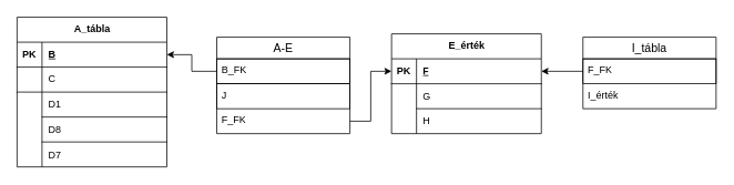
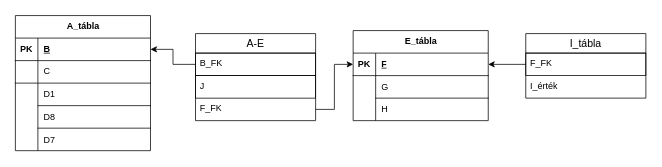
  <mxCell id="0" />
  <mxCell id="1" parent="0" />
  <mxCell id="2" value="A_tábla" style="shape=table;startSize=30;container=1;collapsible=1;childLayout=tableLayout;fixedRows=1;rowLines=0;fontStyle=1;align=center;resizeLast=1;html=1;" vertex="1" parent="1"><mxGeometry x="20" y="20" width="180" height="180" as="geometry" /></mxCell>
  <mxCell id="3" value="" style="shape=tableRow;horizontal=0;startSize=0;swimlaneHead=0;swimlaneBody=0;fillColor=none;collapsible=0;dropTarget=0;points=[[0,0.5],[1,0.5]];portConstraint=eastwest;top=0;left=0;right=0;bottom=1;" vertex="1" parent="2"><mxGeometry y="30" width="180" height="30" as="geometry" /></mxCell>
  <mxCell id="4" value="PK" style="shape=partialRectangle;connectable=0;fillColor=none;top=0;left=0;bottom=0;right=0;fontStyle=1;overflow=hidden;whiteSpace=wrap;html=1;" vertex="1" parent="3"><mxGeometry width="30" height="30" as="geometry"><mxRectangle width="30" height="30" as="alternateBounds" /></mxGeometry></mxCell>
  <mxCell id="5" value="B" style="shape=partialRectangle;connectable=0;fillColor=none;top=0;left=0;bottom=0;right=0;align=left;spacingLeft=6;fontStyle=5;overflow=hidden;whiteSpace=wrap;html=1;" vertex="1" parent="3"><mxGeometry x="30" width="150" height="30" as="geometry"><mxRectangle width="150" height="30" as="alternateBounds" /></mxGeometry></mxCell>
  <mxCell id="6" value="" style="shape=tableRow;horizontal=0;startSize=0;swimlaneHead=0;swimlaneBody=0;fillColor=none;collapsible=0;dropTarget=0;points=[[0,0.5],[1,0.5]];portConstraint=eastwest;top=0;left=0;right=0;bottom=1;" vertex="1" parent="2"><mxGeometry y="60" width="180" height="30" as="geometry" /></mxCell>
  <mxCell id="7" value="" style="shape=partialRectangle;connectable=0;fillColor=none;top=0;left=0;bottom=0;right=0;editable=1;overflow=hidden;whiteSpace=wrap;html=1;" vertex="1" parent="6"><mxGeometry width="30" height="30" as="geometry"><mxRectangle width="30" height="30" as="alternateBounds" /></mxGeometry></mxCell>
  <mxCell id="8" value="C" style="shape=partialRectangle;connectable=0;fillColor=none;top=0;left=0;bottom=0;right=0;align=left;spacingLeft=6;overflow=hidden;whiteSpace=wrap;html=1;strokeColor=default;" vertex="1" parent="6"><mxGeometry x="30" width="150" height="30" as="geometry"><mxRectangle width="150" height="30" as="alternateBounds" /></mxGeometry></mxCell>
  <mxCell id="9" value="" style="shape=tableRow;horizontal=0;startSize=0;swimlaneHead=0;swimlaneBody=0;fillColor=none;collapsible=0;dropTarget=0;points=[[0,0.5],[1,0.5]];portConstraint=eastwest;top=0;left=0;right=0;bottom=0;" vertex="1" parent="2"><mxGeometry y="90" width="180" height="30" as="geometry" /></mxCell>
  <mxCell id="10" value="" style="shape=partialRectangle;connectable=0;fillColor=none;top=0;left=0;bottom=0;right=0;editable=1;overflow=hidden;whiteSpace=wrap;html=1;" vertex="1" parent="9"><mxGeometry width="30" height="30" as="geometry"><mxRectangle width="30" height="30" as="alternateBounds" /></mxGeometry></mxCell>
  <mxCell id="11" value="D1" style="shape=partialRectangle;connectable=0;fillColor=none;top=0;left=0;bottom=1;right=0;align=left;spacingLeft=6;overflow=hidden;whiteSpace=wrap;html=1;" vertex="1" parent="9"><mxGeometry x="30" width="150" height="30" as="geometry"><mxRectangle width="150" height="30" as="alternateBounds" /></mxGeometry></mxCell>
  <mxCell id="12" value="" style="shape=tableRow;horizontal=0;startSize=0;swimlaneHead=0;swimlaneBody=0;fillColor=none;collapsible=0;dropTarget=0;points=[[0,0.5],[1,0.5]];portConstraint=eastwest;top=0;left=0;right=0;bottom=0;" vertex="1" parent="2"><mxGeometry y="120" width="180" height="30" as="geometry" /></mxCell>
  <mxCell id="13" value="" style="shape=partialRectangle;connectable=0;fillColor=none;top=0;left=0;bottom=0;right=0;editable=1;overflow=hidden;" vertex="1" parent="12"><mxGeometry width="30" height="30" as="geometry"><mxRectangle width="30" height="30" as="alternateBounds" /></mxGeometry></mxCell>
  <mxCell id="14" value="D8" style="shape=partialRectangle;connectable=0;fillColor=none;top=0;left=0;bottom=1;right=0;align=left;spacingLeft=6;overflow=hidden;" vertex="1" parent="12"><mxGeometry x="30" width="150" height="30" as="geometry"><mxRectangle width="150" height="30" as="alternateBounds" /></mxGeometry></mxCell>
  <mxCell id="15" value="" style="shape=tableRow;horizontal=0;startSize=0;swimlaneHead=0;swimlaneBody=0;fillColor=none;collapsible=0;dropTarget=0;points=[[0,0.5],[1,0.5]];portConstraint=eastwest;top=0;left=0;right=0;bottom=0;" vertex="1" parent="2"><mxGeometry y="150" width="180" height="30" as="geometry" /></mxCell>
  <mxCell id="16" value="" style="shape=partialRectangle;connectable=0;fillColor=none;top=0;left=0;bottom=0;right=0;editable=1;overflow=hidden;" vertex="1" parent="15"><mxGeometry width="30" height="30" as="geometry"><mxRectangle width="30" height="30" as="alternateBounds" /></mxGeometry></mxCell>
  <mxCell id="17" value="D7" style="shape=partialRectangle;connectable=0;fillColor=none;top=0;left=0;bottom=0;right=0;align=left;spacingLeft=6;overflow=hidden;" vertex="1" parent="15"><mxGeometry x="30" width="150" height="30" as="geometry"><mxRectangle width="150" height="30" as="alternateBounds" /></mxGeometry></mxCell>
  <mxCell id="18" value="A-E" style="swimlane;fontStyle=0;childLayout=stackLayout;horizontal=1;startSize=26;horizontalStack=0;resizeParent=1;resizeParentMax=0;resizeLast=0;collapsible=1;marginBottom=0;align=center;fontSize=14;strokeColor=default;" vertex="1" parent="1"><mxGeometry x="260" y="44" width="160" height="116" as="geometry" /></mxCell>
  <mxCell id="19" value="B_FK" style="text;strokeColor=default;fillColor=none;spacingLeft=4;spacingRight=4;overflow=hidden;rotatable=0;points=[[0,0.5],[1,0.5]];portConstraint=eastwest;fontSize=12;whiteSpace=wrap;html=1;" vertex="1" parent="18"><mxGeometry y="26" width="160" height="30" as="geometry" /></mxCell>
  <mxCell id="20" value="J&lt;span style=&quot;white-space: pre;&quot;&gt;&#09;&lt;/span&gt;" style="text;strokeColor=default;fillColor=none;spacingLeft=4;spacingRight=4;overflow=hidden;rotatable=0;points=[[0,0.5],[1,0.5]];portConstraint=eastwest;fontSize=12;whiteSpace=wrap;html=1;" vertex="1" parent="18"><mxGeometry y="56" width="160" height="30" as="geometry" /></mxCell>
  <mxCell id="21" value="F_FK" style="text;strokeColor=none;fillColor=none;spacingLeft=4;spacingRight=4;overflow=hidden;rotatable=0;points=[[0,0.5],[1,0.5]];portConstraint=eastwest;fontSize=12;whiteSpace=wrap;html=1;" vertex="1" parent="18"><mxGeometry y="86" width="160" height="30" as="geometry" /></mxCell>
- <mxCell id="22" value="E_érték" style="shape=table;startSize=30;container=1;collapsible=1;childLayout=tableLayout;fixedRows=1;rowLines=0;fontStyle=1;align=center;resizeLast=1;html=1;" vertex="1" parent="1"><mxGeometry x="470" y="40" width="180" height="120" as="geometry" /></mxCell>
+ <mxCell id="22" value="E_tábla" style="shape=table;startSize=30;container=1;collapsible=1;childLayout=tableLayout;fixedRows=1;rowLines=0;fontStyle=1;align=center;resizeLast=1;html=1;" vertex="1" parent="1"><mxGeometry x="470" y="40" width="180" height="120" as="geometry" /></mxCell>
  <mxCell id="23" value="" style="shape=tableRow;horizontal=0;startSize=0;swimlaneHead=0;swimlaneBody=0;fillColor=none;collapsible=0;dropTarget=0;points=[[0,0.5],[1,0.5]];portConstraint=eastwest;top=0;left=0;right=0;bottom=1;" vertex="1" parent="22"><mxGeometry y="30" width="180" height="30" as="geometry" /></mxCell>
  <mxCell id="24" value="PK" style="shape=partialRectangle;connectable=0;fillColor=none;top=0;left=0;bottom=0;right=0;fontStyle=1;overflow=hidden;whiteSpace=wrap;html=1;" vertex="1" parent="23"><mxGeometry width="30" height="30" as="geometry"><mxRectangle width="30" height="30" as="alternateBounds" /></mxGeometry></mxCell>
  <mxCell id="25" value="F" style="shape=partialRectangle;connectable=0;fillColor=none;top=0;left=0;bottom=0;right=0;align=left;spacingLeft=6;fontStyle=5;overflow=hidden;whiteSpace=wrap;html=1;" vertex="1" parent="23"><mxGeometry x="30" width="150" height="30" as="geometry"><mxRectangle width="150" height="30" as="alternateBounds" /></mxGeometry></mxCell>
  <mxCell id="26" value="" style="shape=tableRow;horizontal=0;startSize=0;swimlaneHead=0;swimlaneBody=0;fillColor=none;collapsible=0;dropTarget=0;points=[[0,0.5],[1,0.5]];portConstraint=eastwest;top=0;left=0;right=0;bottom=0;" vertex="1" parent="22"><mxGeometry y="60" width="180" height="30" as="geometry" /></mxCell>
  <mxCell id="27" value="" style="shape=partialRectangle;connectable=0;fillColor=none;top=0;left=0;bottom=0;right=0;editable=1;overflow=hidden;whiteSpace=wrap;html=1;" vertex="1" parent="26"><mxGeometry width="30" height="30" as="geometry"><mxRectangle width="30" height="30" as="alternateBounds" /></mxGeometry></mxCell>
  <mxCell id="28" value="G" style="shape=partialRectangle;connectable=0;fillColor=none;top=0;left=0;bottom=1;right=0;align=left;spacingLeft=6;overflow=hidden;whiteSpace=wrap;html=1;strokeColor=default;" vertex="1" parent="26"><mxGeometry x="30" width="150" height="30" as="geometry"><mxRectangle width="150" height="30" as="alternateBounds" /></mxGeometry></mxCell>
  <mxCell id="29" value="" style="shape=tableRow;horizontal=0;startSize=0;swimlaneHead=0;swimlaneBody=0;fillColor=none;collapsible=0;dropTarget=0;points=[[0,0.5],[1,0.5]];portConstraint=eastwest;top=0;left=0;right=0;bottom=0;" vertex="1" parent="22"><mxGeometry y="90" width="180" height="30" as="geometry" /></mxCell>
  <mxCell id="30" value="" style="shape=partialRectangle;connectable=0;fillColor=none;top=0;left=0;bottom=0;right=0;editable=1;overflow=hidden;whiteSpace=wrap;html=1;" vertex="1" parent="29"><mxGeometry width="30" height="30" as="geometry"><mxRectangle width="30" height="30" as="alternateBounds" /></mxGeometry></mxCell>
  <mxCell id="31" value="H" style="shape=partialRectangle;connectable=0;fillColor=none;top=0;left=0;bottom=0;right=0;align=left;spacingLeft=6;overflow=hidden;whiteSpace=wrap;html=1;" vertex="1" parent="29"><mxGeometry x="30" width="150" height="30" as="geometry"><mxRectangle width="150" height="30" as="alternateBounds" /></mxGeometry></mxCell>
  <mxCell id="32" value="I_tábla" style="swimlane;fontStyle=0;childLayout=stackLayout;horizontal=1;startSize=26;horizontalStack=0;resizeParent=1;resizeParentMax=0;resizeLast=0;collapsible=1;marginBottom=0;align=center;fontSize=14;" vertex="1" parent="1"><mxGeometry x="700" y="44" width="160" height="86" as="geometry" /></mxCell>
  <mxCell id="33" value="&lt;div&gt;F_FK&lt;/div&gt;&lt;div&gt;&lt;br&gt;&lt;/div&gt;" style="text;strokeColor=default;fillColor=none;spacingLeft=4;spacingRight=4;overflow=hidden;rotatable=0;points=[[0,0.5],[1,0.5]];portConstraint=eastwest;fontSize=12;whiteSpace=wrap;html=1;" vertex="1" parent="32"><mxGeometry y="26" width="160" height="30" as="geometry" /></mxCell>
  <mxCell id="34" value="I_érték" style="text;strokeColor=none;fillColor=none;spacingLeft=4;spacingRight=4;overflow=hidden;rotatable=0;points=[[0,0.5],[1,0.5]];portConstraint=eastwest;fontSize=12;whiteSpace=wrap;html=1;" vertex="1" parent="32"><mxGeometry y="56" width="160" height="30" as="geometry" /></mxCell>
  <mxCell id="35" style="edgeStyle=orthogonalEdgeStyle;rounded=0;orthogonalLoop=1;jettySize=auto;html=1;exitX=1;exitY=0.5;exitDx=0;exitDy=0;entryX=0;entryY=0.5;entryDx=0;entryDy=0;" edge="1" parent="1" source="21" target="23"><mxGeometry relative="1" as="geometry" /></mxCell>
  <mxCell id="36" style="edgeStyle=orthogonalEdgeStyle;rounded=0;orthogonalLoop=1;jettySize=auto;html=1;exitX=0;exitY=0.5;exitDx=0;exitDy=0;entryX=1;entryY=0.5;entryDx=0;entryDy=0;" edge="1" parent="1" source="19" target="3"><mxGeometry relative="1" as="geometry" /></mxCell>
  <mxCell id="37" style="edgeStyle=orthogonalEdgeStyle;rounded=0;orthogonalLoop=1;jettySize=auto;html=1;exitX=0;exitY=0.5;exitDx=0;exitDy=0;entryX=1;entryY=0.5;entryDx=0;entryDy=0;" edge="1" parent="1" source="33" target="23"><mxGeometry relative="1" as="geometry" /></mxCell>
